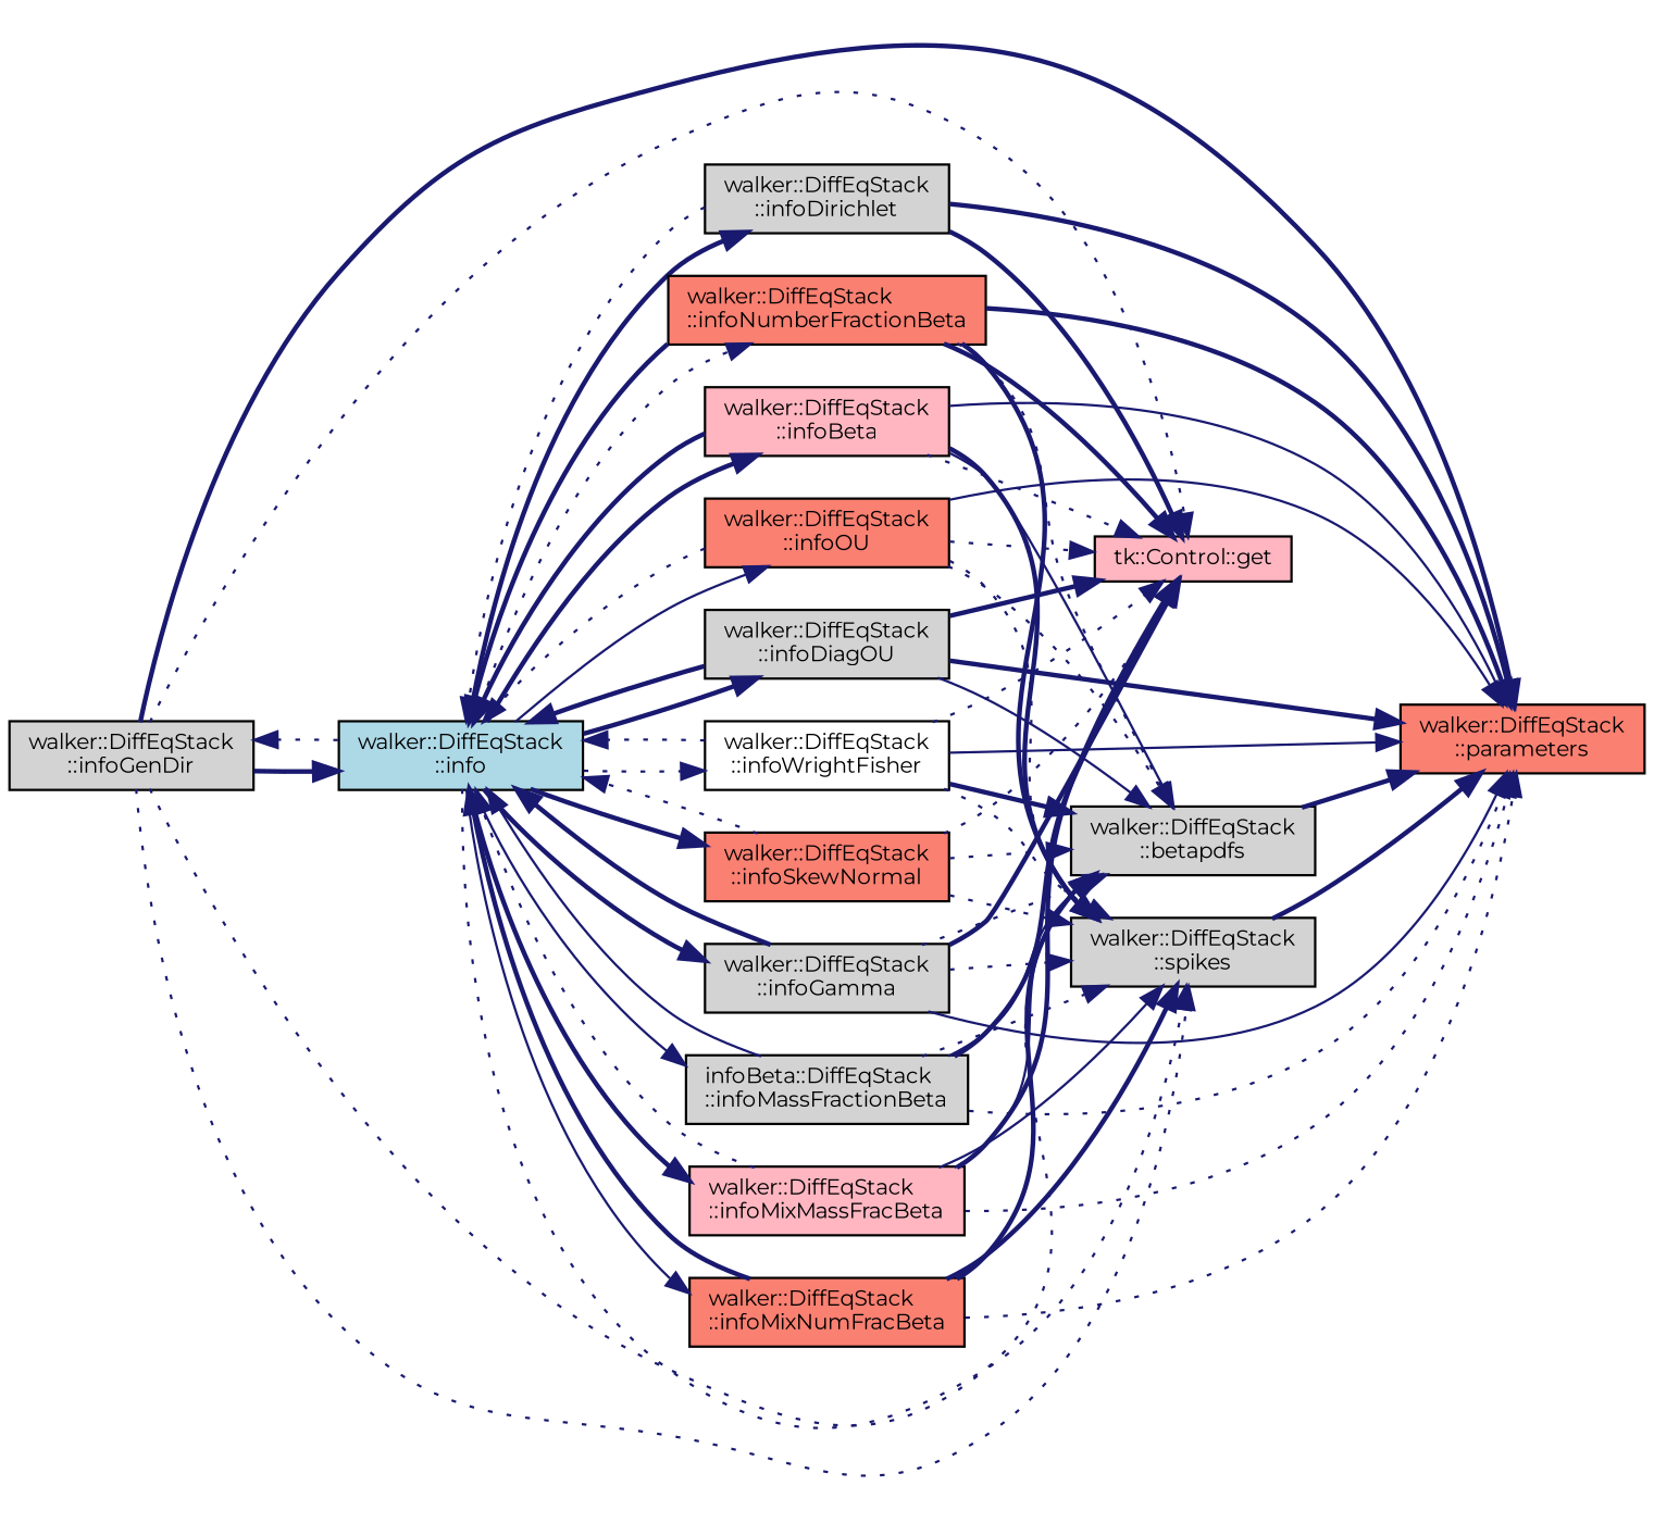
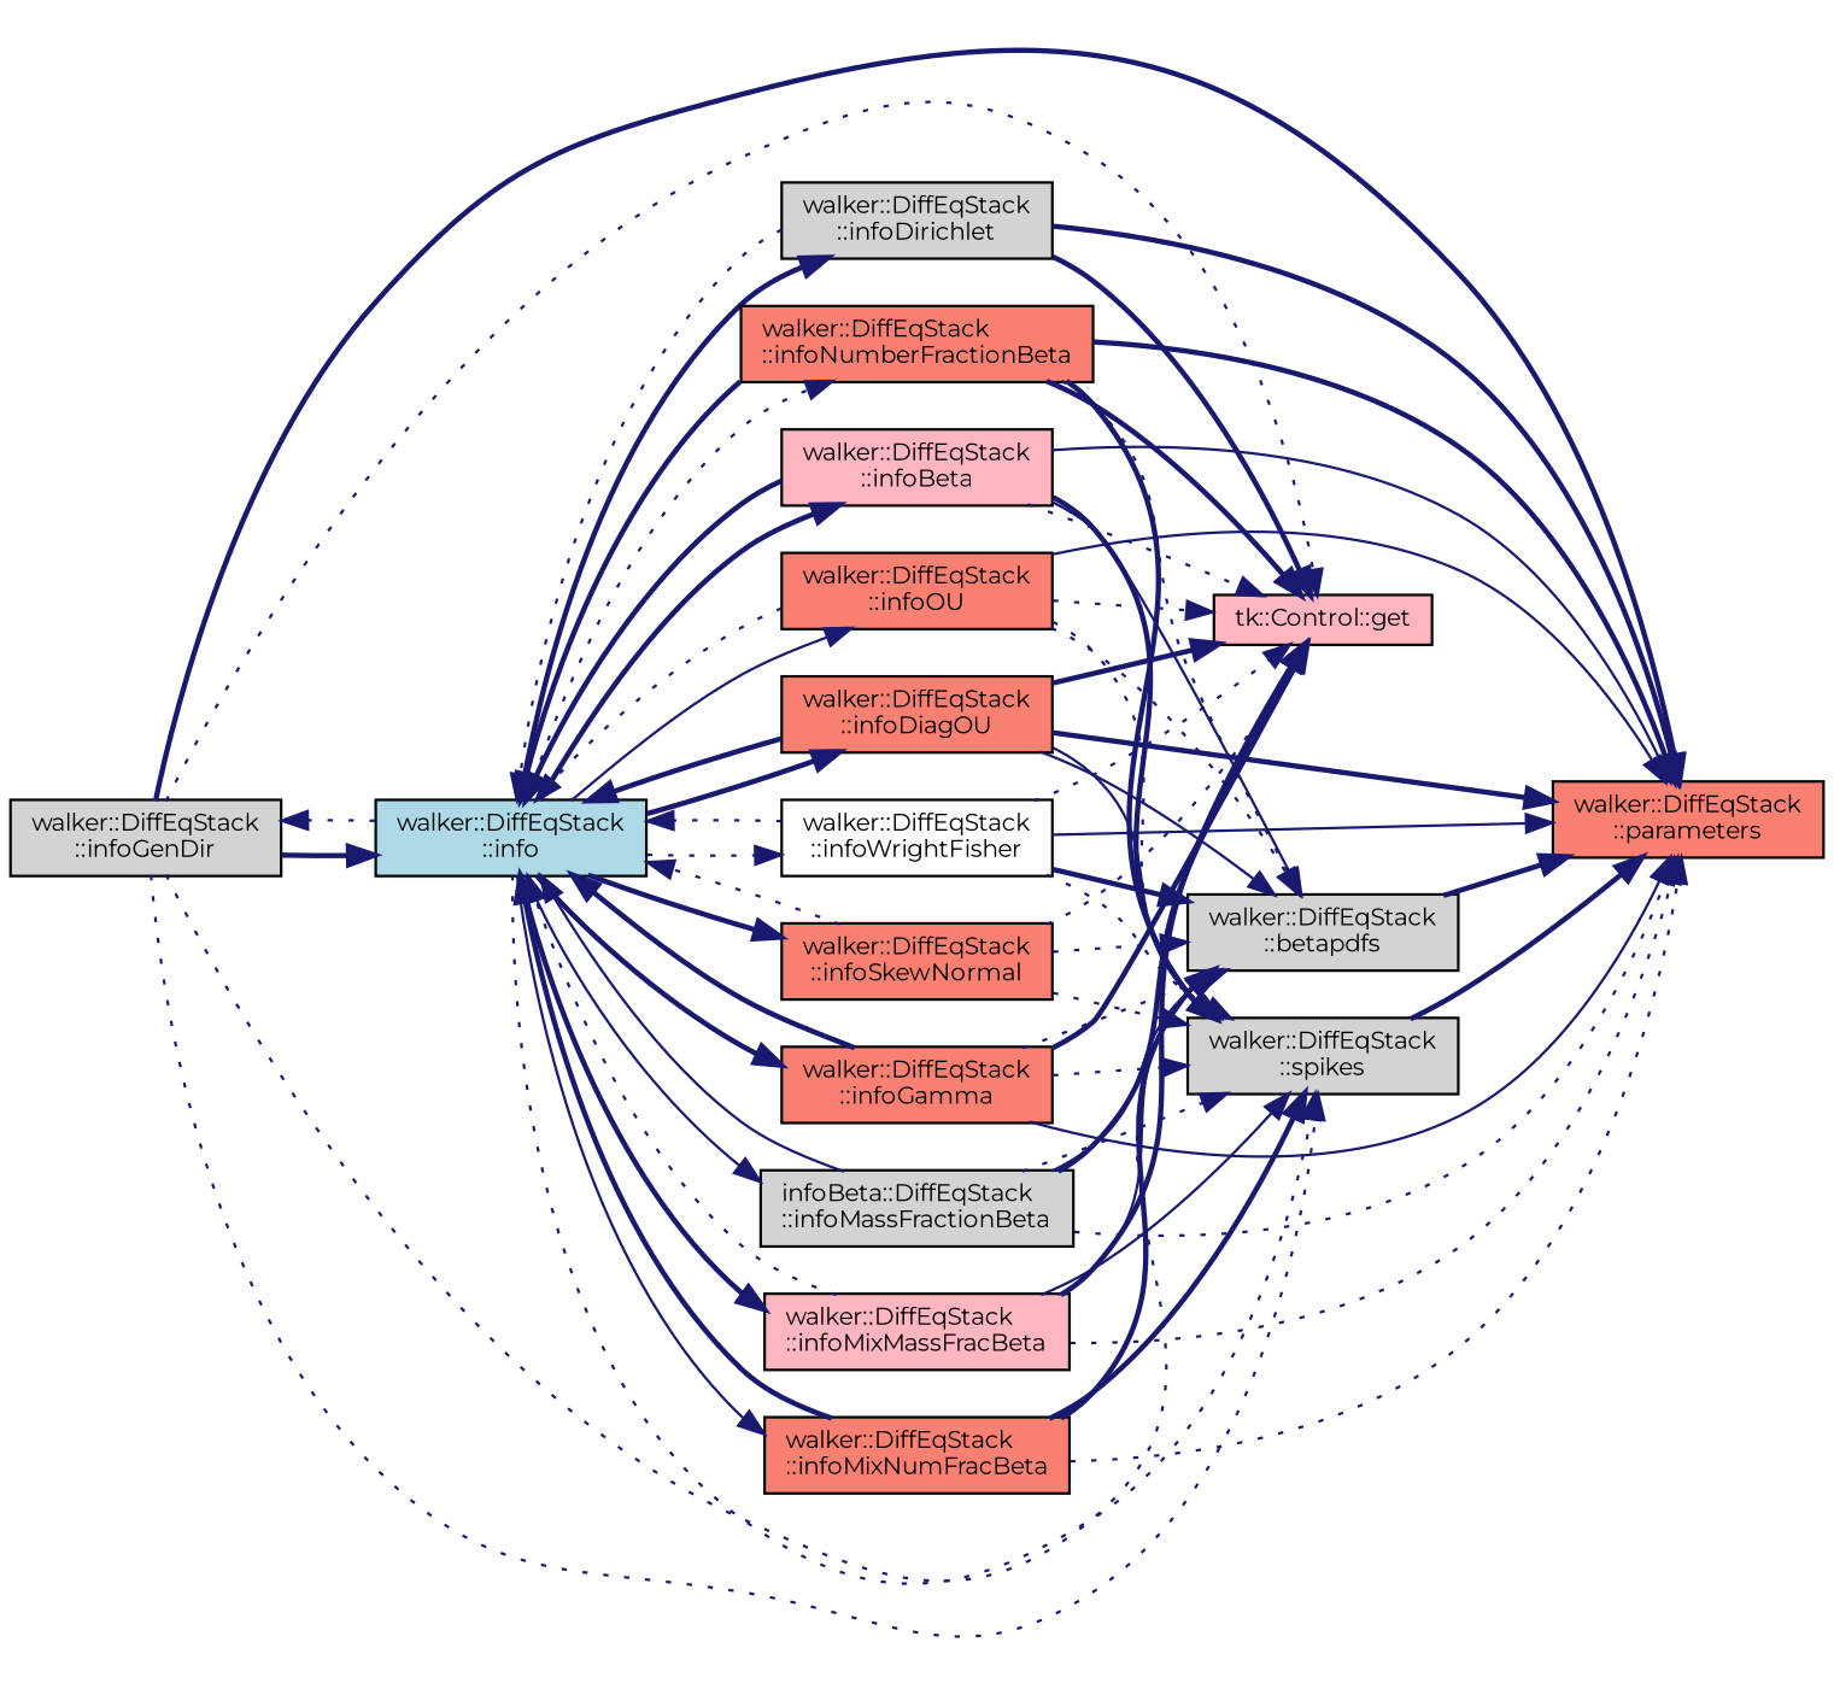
  digraph {
    fontname=Montserrat
    rankdir=LR
    node [color=black fillcolor=lightgrey fontname=Montserrat fontsize=9 shape=record style=filled]
    edge [color=midnightblue fontname=Montserrat fontsize=9 labelfontname="sans-serif" labelfontsize=9 style=bold]
    n1 [fontcolor=black height=0.2 label="walker::DiffEqStack\l::infoGenDir" width=0.4]
    n2 [height=0.2 label="walker::DiffEqStack\l::betapdfs" width=0.4]
    n3 [fillcolor=salmon height=0.2 label="walker::DiffEqStack\l::parameters" width=0.4]
    n4 [fillcolor=lightpink height=0.2 label="tk::Control::get" width=0.4]
    n5 [fillcolor=lightblue height=0.2 label="walker::DiffEqStack\l::info" width=0.4]
    n6 [height=0.2 label="walker::DiffEqStack\l::spikes" width=0.4]
    n7 [fillcolor=lightpink height=0.2 label="walker::DiffEqStack\l::infoBeta" width=0.4]
-   n8 [height=0.2 label="walker::DiffEqStack\l::infoDiagOU" width=0.4]
+   n8 [fillcolor=salmon height=0.2 label="walker::DiffEqStack\l::infoDiagOU" width=0.4]
    n9 [height=0.2 label="walker::DiffEqStack\l::infoDirichlet" width=0.4]
-   n10 [height=0.2 label="walker::DiffEqStack\l::infoGamma" width=0.4]
+   n10 [fillcolor=salmon height=0.2 label="walker::DiffEqStack\l::infoGamma" width=0.4]
    n11 [height=0.2 label="infoBeta::DiffEqStack\l::infoMassFractionBeta" width=0.4]
    n12 [fillcolor=lightpink height=0.2 label="walker::DiffEqStack\l::infoMixMassFracBeta" width=0.4]
    n13 [fillcolor=salmon height=0.2 label="walker::DiffEqStack\l::infoMixNumFracBeta" width=0.4]
    n14 [fillcolor=salmon height=0.2 label="walker::DiffEqStack\l::infoNumberFractionBeta" width=0.4]
    n15 [fillcolor=salmon height=0.2 label="walker::DiffEqStack\l::infoOU" width=0.4]
    n16 [fillcolor=salmon height=0.2 label="walker::DiffEqStack\l::infoSkewNormal" width=0.4]
    n17 [fillcolor=white height=0.2 label="walker::DiffEqStack\l::infoWrightFisher" width=0.4]
    n1 -> n2 [style=dotted]
    n1 -> n3
    n1 -> n4 [style=dotted]
    n1 -> n5
    n1 -> n6 [style=dotted]
    n2 -> n3
    n5 -> n1 [style=dotted]
    n5 -> n6 [style=dotted]
    n5 -> n7
    n5 -> n8
    n5 -> n9
    n5 -> n10
    n5 -> n11 [style=solid]
    n5 -> n12
    n5 -> n13 [style=solid]
    n5 -> n14 [style=dotted]
    n5 -> n15 [style=solid]
    n5 -> n16
    n5 -> n17 [style=dotted]
    n6 -> n3
    n7 -> n2 [style=solid]
    n7 -> n3 [style=solid]
    n7 -> n4 [style=dotted]
    n7 -> n5
    n7 -> n6
    n8 -> n2 [style=solid]
    n8 -> n3
    n8 -> n4
    n8 -> n5
+   n8 -> n6 [style=solid]
    n9 -> n3
    n9 -> n4
    n9 -> n5 [style=dotted]
    n10 -> n2 [style=dotted]
    n10 -> n3 [style=solid]
    n10 -> n4
    n10 -> n5
    n10 -> n6 [style=dotted]
    n11 -> n2 [style=solid]
    n11 -> n3 [style=dotted]
    n11 -> n4
    n11 -> n5 [style=solid]
    n11 -> n6 [style=dotted]
    n12 -> n2 [style=solid]
    n12 -> n3 [style=dotted]
    n12 -> n4
    n12 -> n5 [style=dotted]
    n12 -> n6 [style=solid]
    n13 -> n2
    n13 -> n3 [style=dotted]
    n13 -> n5
    n13 -> n6
    n14 -> n2 [style=dotted]
    n14 -> n3
    n14 -> n4
    n14 -> n5
    n14 -> n6
    n15 -> n2 [style=dotted]
    n15 -> n3 [style=solid]
    n15 -> n4 [style=dotted]
    n15 -> n5 [style=dotted]
    n15 -> n6 [style=dotted]
    n16 -> n2 [style=dotted]
    n16 -> n4 [style=dotted]
    n16 -> n5 [style=dotted]
    n16 -> n6 [style=dotted]
    n17 -> n2
    n17 -> n3 [style=solid]
    n17 -> n4 [style=dotted]
    n17 -> n5 [style=dotted]
    n17 -> n6 [style=dotted]
  }
